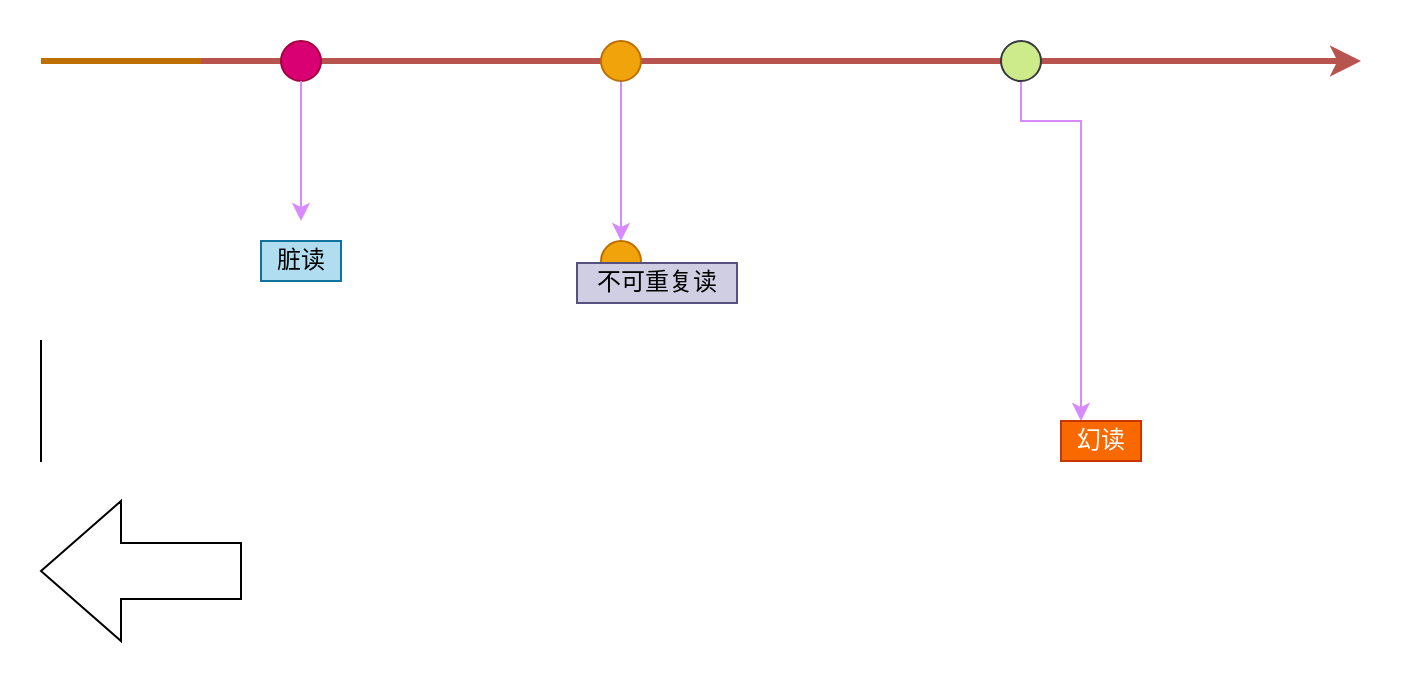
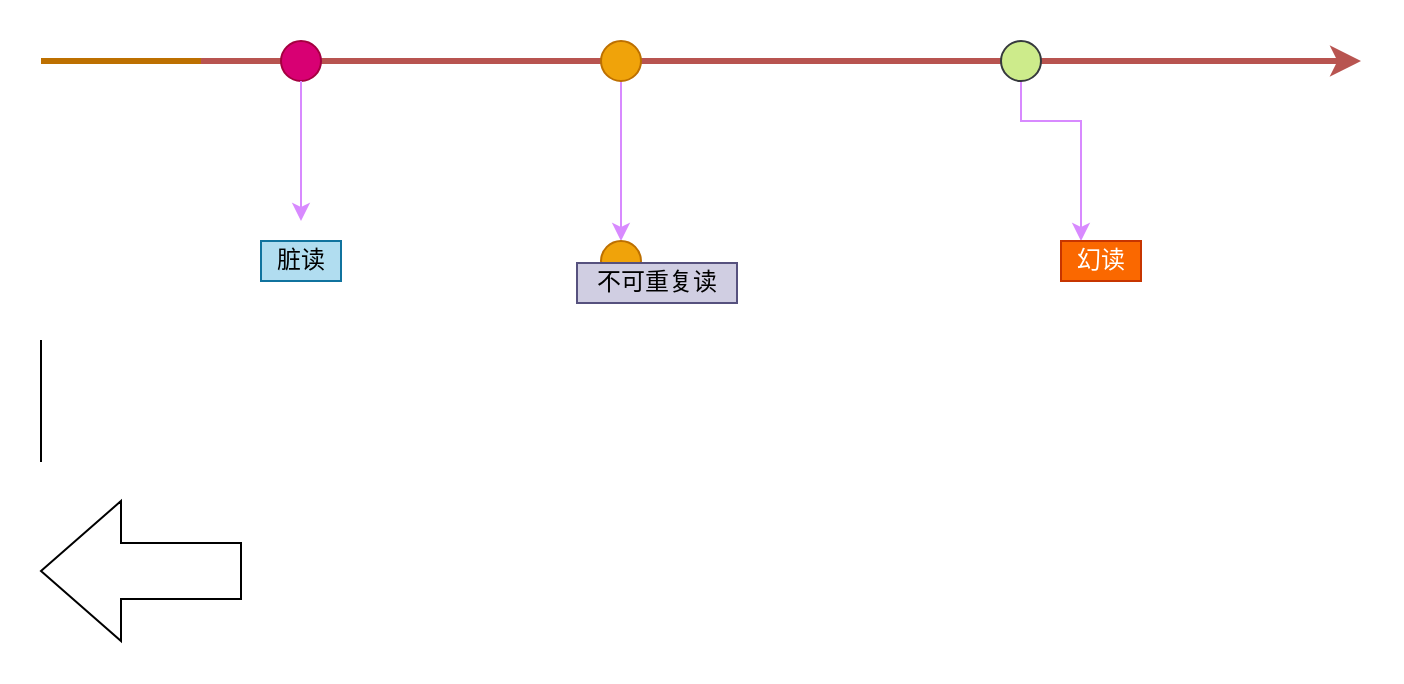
  <mxCell id="0" />
  <mxCell id="1" parent="0" />
  <mxCell id="2" value="" style="endArrow=none;html=1;strokeWidth=3;fillColor=#f8cecc;strokeColor=#b85450;" edge="1" parent="1"><mxGeometry width="50" height="50" relative="1" as="geometry"><mxPoint x="100" y="30" as="sourcePoint" /><mxPoint x="660" y="30" as="targetPoint" /></mxGeometry></mxCell>
  <mxCell id="3" value="" style="endArrow=classic;html=1;strokeWidth=3;fillColor=#f8cecc;strokeColor=#b85450;" edge="1" parent="1"><mxGeometry width="50" height="50" relative="1" as="geometry"><mxPoint x="610" y="30" as="sourcePoint" /><mxPoint x="680" y="30" as="targetPoint" /></mxGeometry></mxCell>
  <mxCell id="4" value="" style="ellipse;whiteSpace=wrap;html=1;aspect=fixed;fillColor=#d80073;strokeColor=#A50040;fontColor=#ffffff;" vertex="1" parent="1"><mxGeometry x="140" y="20" width="20" height="20" as="geometry" /></mxCell>
  <mxCell id="5" value="" style="edgeStyle=orthogonalEdgeStyle;rounded=0;orthogonalLoop=1;jettySize=auto;html=1;strokeColor=#D88AFF;strokeWidth=1;" edge="1" parent="1" source="6" target="7"><mxGeometry relative="1" as="geometry" /></mxCell>
  <mxCell id="6" value="" style="ellipse;whiteSpace=wrap;html=1;aspect=fixed;fillColor=#f0a30a;strokeColor=#BD7000;fontColor=#ffffff;" vertex="1" parent="1"><mxGeometry x="300" y="20" width="20" height="20" as="geometry" /></mxCell>
  <mxCell id="7" value="" style="ellipse;whiteSpace=wrap;html=1;aspect=fixed;fillColor=#f0a30a;strokeColor=#BD7000;fontColor=#ffffff;" vertex="1" parent="1"><mxGeometry x="300" y="120" width="20" height="20" as="geometry" /></mxCell>
  <mxCell id="8" value="" style="edgeStyle=orthogonalEdgeStyle;rounded=0;orthogonalLoop=1;jettySize=auto;html=1;strokeColor=#D88AFF;strokeWidth=1;" edge="1" parent="1" source="9" target="11"><mxGeometry relative="1" as="geometry"><mxPoint x="470" y="210" as="targetPoint" /><Array as="points"><mxPoint x="510" y="60" /><mxPoint x="540" y="60" /></Array></mxGeometry></mxCell>
  <mxCell id="9" value="" style="ellipse;whiteSpace=wrap;html=1;aspect=fixed;fillColor=#cdeb8b;strokeColor=#36393d;" vertex="1" parent="1"><mxGeometry x="500" y="20" width="20" height="20" as="geometry" /></mxCell>
  <mxCell id="10" value="" style="endArrow=none;html=1;strokeWidth=3;fillColor=#f0a30a;strokeColor=#BD7000;" edge="1" parent="1"><mxGeometry width="50" height="50" relative="1" as="geometry"><mxPoint x="20" y="30" as="sourcePoint" /><mxPoint x="100" y="30" as="targetPoint" /></mxGeometry></mxCell>
- <mxCell id="11" value="幻读" style="text;html=1;align=center;verticalAlign=middle;resizable=0;points=[];autosize=1;fillColor=#fa6800;strokeColor=#C73500;fontColor=#ffffff;" vertex="1" parent="1"><mxGeometry x="530" y="210" width="40" height="20" as="geometry" /></mxCell>
+ <mxCell id="11" value="幻读" style="text;html=1;align=center;verticalAlign=middle;resizable=0;points=[];autosize=1;fillColor=#fa6800;strokeColor=#C73500;fontColor=#ffffff;" vertex="1" parent="1"><mxGeometry x="530" y="120" width="40" height="20" as="geometry" /></mxCell>
  <mxCell id="12" value="不可重复读" style="text;html=1;align=center;verticalAlign=middle;resizable=0;points=[];autosize=1;fillColor=#d0cee2;strokeColor=#56517e;" vertex="1" parent="1"><mxGeometry x="288" y="131" width="80" height="20" as="geometry" /></mxCell>
  <mxCell id="13" value="脏读" style="text;html=1;align=center;verticalAlign=middle;resizable=0;points=[];autosize=1;fillColor=#b1ddf0;strokeColor=#10739e;" vertex="1" parent="1"><mxGeometry x="130" y="120" width="40" height="20" as="geometry" /></mxCell>
  <mxCell id="14" value="" style="endArrow=classic;html=1;strokeColor=#D88AFF;strokeWidth=1;exitX=0.5;exitY=1;exitDx=0;exitDy=0;" edge="1" parent="1" source="4"><mxGeometry width="50" height="50" relative="1" as="geometry"><mxPoint x="120" y="240" as="sourcePoint" /><mxPoint x="150" y="110" as="targetPoint" /></mxGeometry></mxCell>
  <mxCell id="15" value="" style="shape=partialRectangle;whiteSpace=wrap;html=1;right=0;top=0;bottom=0;fillColor=none;routingCenterX=-0.5;" vertex="1" parent="1"><mxGeometry x="20" y="170" width="120" height="60" as="geometry" /></mxCell>
  <mxCell id="16" value="" style="html=1;shadow=0;dashed=0;align=center;verticalAlign=middle;shape=mxgraph.arrows2.arrow;dy=0.6;dx=40;flipH=1;notch=0;" vertex="1" parent="1"><mxGeometry x="20" y="250" width="100" height="70" as="geometry" /></mxCell>
